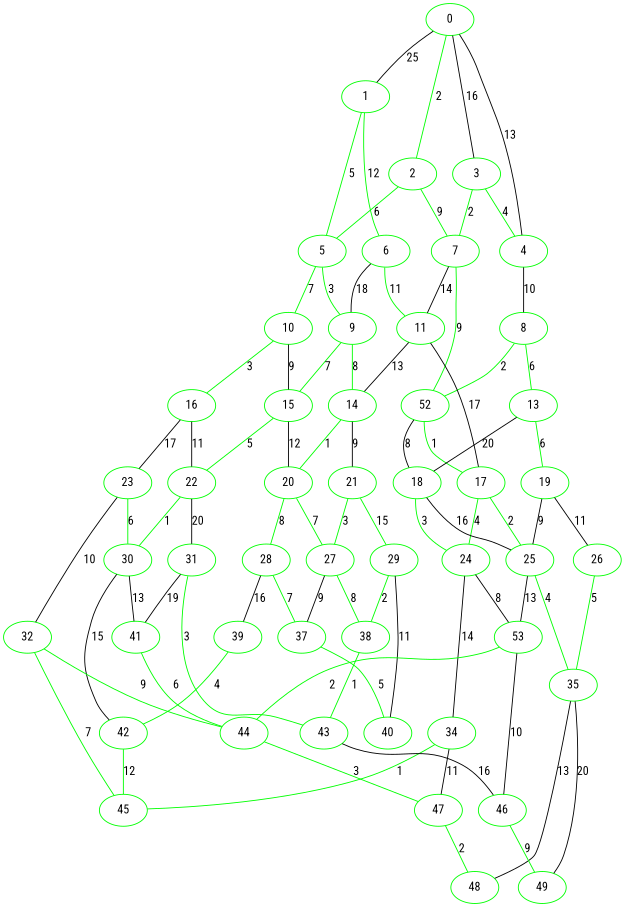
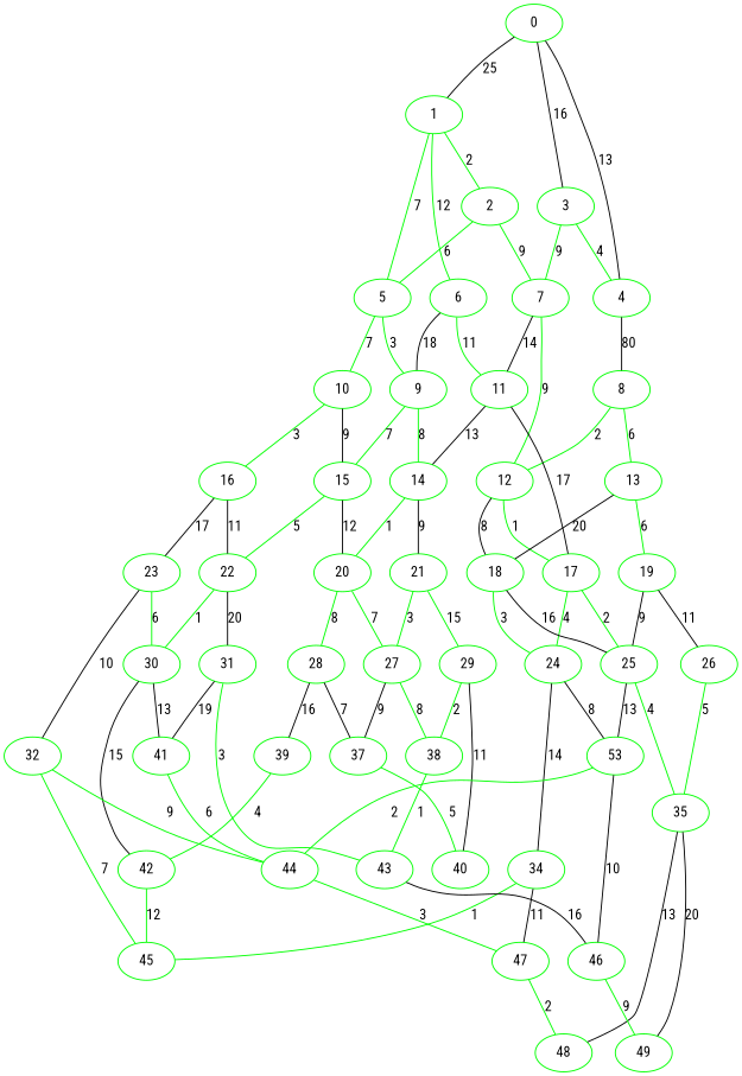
  graph {
    fontname="Roboto Condensed"
    node [color=green fontname="Roboto Condensed"]
    edge [fontname="Roboto Condensed" color=green]
    n1 [label=0]
    n2 [label=1]
    n3 [label=2]
    n4 [label=3]
    n5 [label=4]
    n6 [label=5]
    n7 [label=6]
    n8 [label=7]
    n9 [label=8]
    n10 [label=9]
    n11 [label=10]
    n12 [label=11]
-   n13 [label=52]
+   n13 [label=12]
    n14 [label=13]
    n15 [label=14]
    n16 [label=15]
    n17 [label=16]
    n18 [label=17]
    n19 [label=18]
    n20 [label=19]
    n21 [label=20]
    n22 [label=21]
    n23 [label=22]
    n24 [label=23]
    n25 [label=24]
    n26 [label=25]
    n27 [label=26]
    n28 [label=27]
    n29 [label=28]
    n30 [label=29]
    n31 [label=30]
    n32 [label=31]
    n33 [label=32]
    n34 [label=53]
    n35 [label=34]
    n36 [label=35]
    n37 [label=37]
    n38 [label=38]
    n39 [label=39]
    n40 [label=40]
    n41 [label=41]
    n42 [label=42]
    n43 [label=43]
    n44 [label=44]
    n45 [label=45]
    n46 [label=46]
    n47 [label=47]
    n48 [label=48]
    n49 [label=49]
    n1 -- n2 [label=25 color=""]
-   n1 -- n3 [label=2]
+   n2 -- n3 [label=2]
    n1 -- n4 [label=16 color=""]
    n1 -- n5 [label=13 color=""]
-   n2 -- n6 [label=5]
+   n2 -- n6 [label=7]
    n2 -- n7 [label=12]
    n3 -- n6 [label=6]
    n3 -- n8 [label=9]
    n4 -- n5 [label=4]
-   n4 -- n8 [label=2]
-   n5 -- n9 [label=10 color=""]
+   n4 -- n8 [label=9]
+   n5 -- n9 [label=80 color=""]
    n6 -- n10 [label=3]
    n6 -- n11 [label=7]
    n7 -- n10 [label=18 color=""]
    n7 -- n12 [label=11]
    n8 -- n12 [label=14 color=""]
    n8 -- n13 [label=9]
    n9 -- n13 [label=2]
    n9 -- n14 [label=6]
    n10 -- n15 [label=8]
    n10 -- n16 [label=7]
    n11 -- n16 [label=9 color=""]
    n11 -- n17 [label=3]
    n12 -- n15 [label=13 color=""]
    n12 -- n18 [label=17 color=""]
    n13 -- n18 [label=1]
    n13 -- n19 [label=8 color=""]
    n14 -- n19 [label=20 color=""]
    n14 -- n20 [label=6]
    n15 -- n21 [label=1]
    n15 -- n22 [label=9 color=""]
    n16 -- n21 [label=12 color=""]
    n16 -- n23 [label=5]
    n17 -- n23 [label=11 color=""]
    n17 -- n24 [label=17 color=""]
    n18 -- n25 [label=4]
    n18 -- n26 [label=2]
    n19 -- n25 [label=3]
    n19 -- n26 [label=16 color=""]
    n20 -- n26 [label=9 color=""]
    n20 -- n27 [label=11 color=""]
    n21 -- n28 [label=7]
    n21 -- n29 [label=8]
    n22 -- n28 [label=3]
    n22 -- n30 [label=15]
    n23 -- n31 [label=1]
    n23 -- n32 [label=20 color=""]
    n24 -- n31 [label=6]
    n24 -- n33 [label=10 color=""]
    n25 -- n34 [label=8 color=""]
    n25 -- n35 [label=14 color=""]
    n26 -- n34 [label=13 color=""]
    n26 -- n36 [label=4]
    n27 -- n36 [label=5]
    n28 -- n37 [label=9 color=""]
    n28 -- n38 [label=8]
-   n29 -- n37 [label=7]
+   n29 -- n37 [color=black label=7]
    n29 -- n39 [label=16 color=""]
    n30 -- n38 [label=2]
    n30 -- n40 [label=11 color=""]
    n31 -- n41 [label=13 color=""]
    n31 -- n42 [label=15 color=""]
    n32 -- n41 [label=19 color=""]
    n32 -- n43 [label=3]
    n33 -- n44 [label=9]
    n33 -- n45 [label=7]
    n34 -- n44 [label=2]
    n34 -- n46 [label=10 color=""]
    n35 -- n45 [label=1]
    n35 -- n47 [label=11 color=""]
    n36 -- n48 [label=13 color=""]
    n36 -- n49 [label=20 color=""]
    n37 -- n40 [label=5]
    n38 -- n43 [label=1]
    n39 -- n42 [label=4]
    n41 -- n44 [label=6]
    n42 -- n45 [label=12]
    n43 -- n46 [label=16 color=""]
    n44 -- n47 [label=3]
    n46 -- n49 [label=9]
    n47 -- n48 [label=2]
  }
